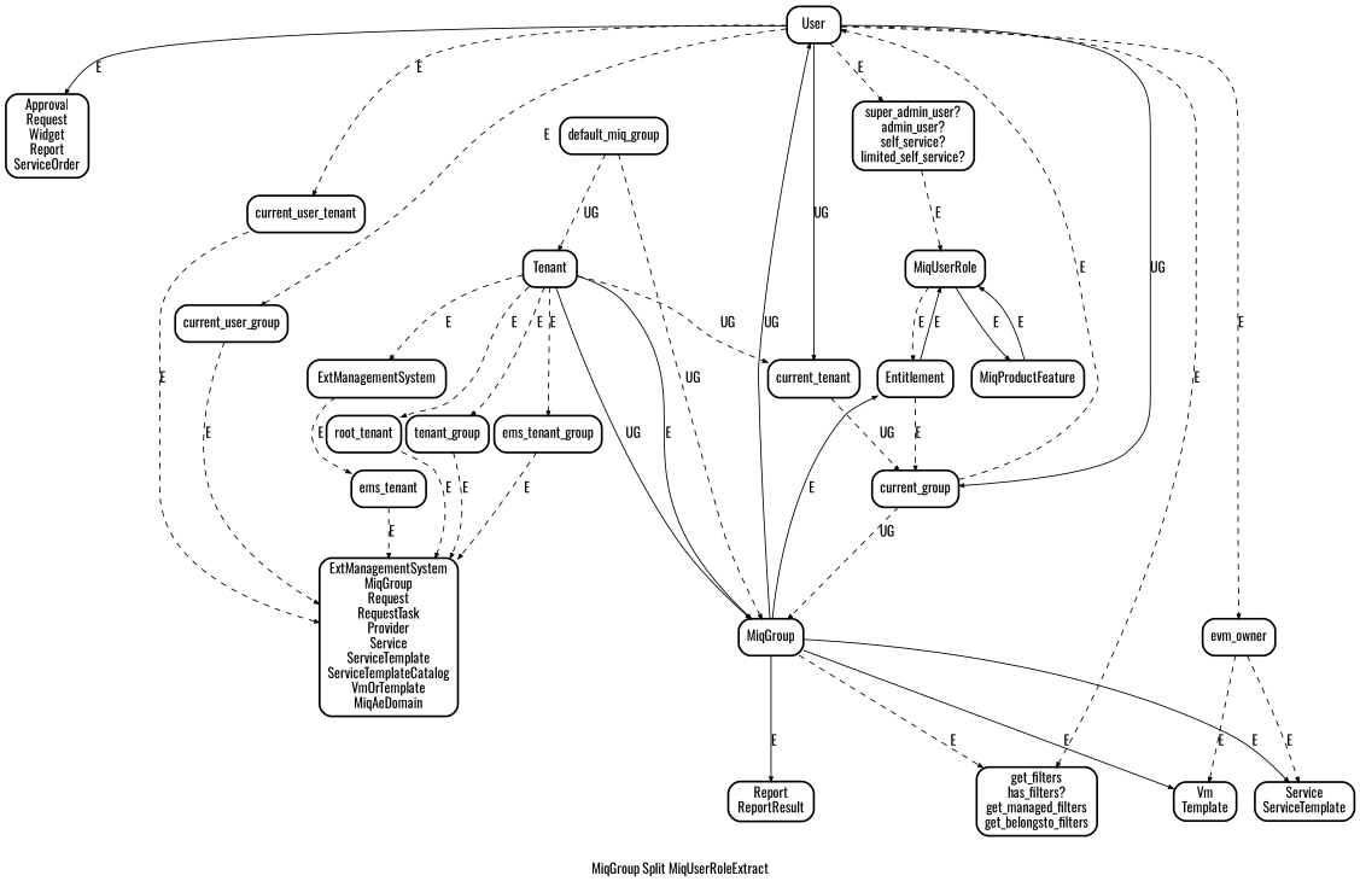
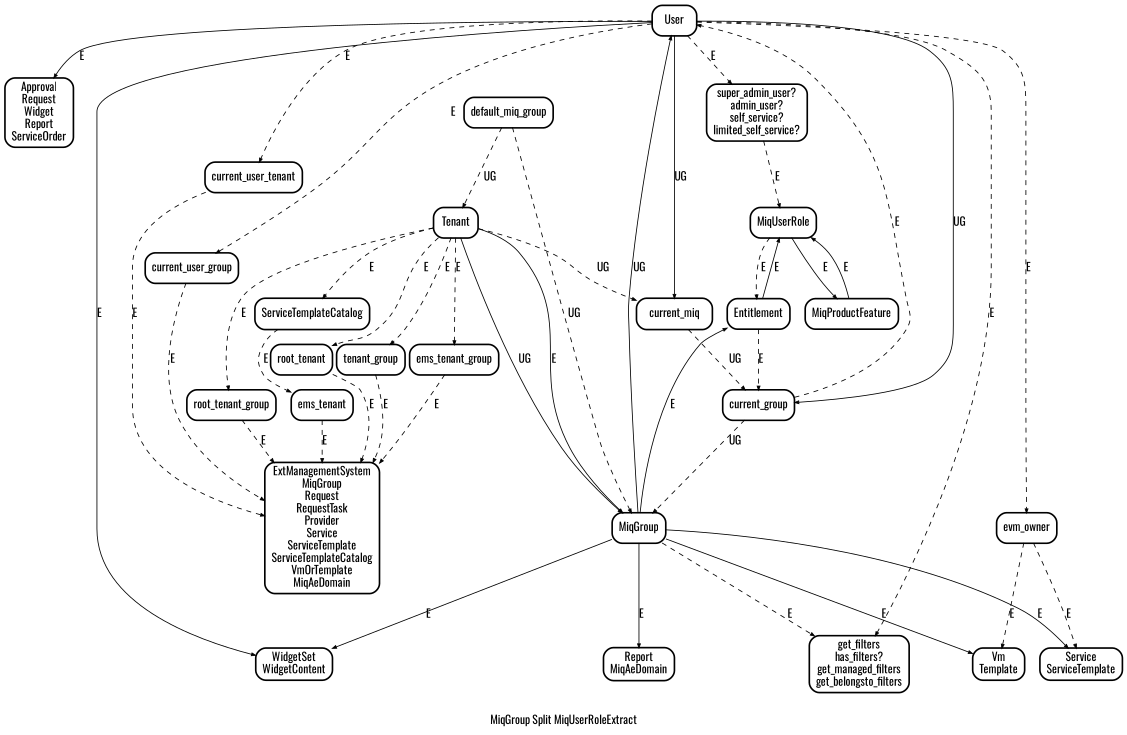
  digraph {
    fontname=Oswald
    label="MiqGroup Split MiqUserRoleExtract"
    style=rounded
    node [fillcolor="#ffffff" fontname=Oswald penwidth=2 shape=Mrecord style=filled]
    edge [arrowsize=0.5 fontname=Oswald style=dashed]
    n1 [label="Approval\nRequest\nWidget\nReport\nServiceOrder"]
-   n2 [label="Report\nReportResult"]
+   n2 [label="Report\nMiqAeDomain"]
+   n3 [label="WidgetSet\nWidgetContent"]
    n4 [label="Vm\nTemplate"]
    n5 [label="get_filters\nhas_filters?\nget_managed_filters\nget_belongsto_filters"]
    n6 [label="super_admin_user?\nadmin_user?\nself_service?\nlimited_self_service?"]
    MiqUserRole
    Entitlement
    MiqProductFeature
    n10 [label="Service\nServiceTemplate"]
    n11 [label="ExtManagementSystem\nMiqGroup\nRequest\nRequestTask\nProvider\nService\nServiceTemplate\nServiceTemplateCatalog\nVmOrTemplate\nMiqAeDomain"]
    Tenant
    MiqGroup
-   current_tenant
-   ExtManagementSystem
+   current_tenant [label=current_miq]
+   ExtManagementSystem [label=ServiceTemplateCatalog]
    root_tenant
    tenant_group
    ems_tenant_group
+   root_tenant_group
    User
    default_miq_group
    current_group
    ems_tenant
    evm_owner
    current_user_tenant
    current_user_group
    n6 -> MiqUserRole [label=E]
    MiqUserRole -> Entitlement [label=E]
    MiqUserRole -> MiqProductFeature [label=E style=""]
    Entitlement -> MiqUserRole [label=E style=""]
    Entitlement -> current_group [label=E]
    MiqProductFeature -> MiqUserRole [label=E style=""]
    Tenant -> MiqGroup [label=E style=""]
    Tenant -> MiqGroup [label=UG style=""]
    Tenant -> current_tenant [label=UG]
    Tenant -> ExtManagementSystem [label=E]
    Tenant -> root_tenant [label=E]
    Tenant -> tenant_group [label=E]
    Tenant -> ems_tenant_group [label=E]
+   Tenant -> root_tenant_group [label=E]
    MiqGroup -> n2 [label=E style=""]
+   MiqGroup -> n3 [label=E style=""]
    MiqGroup -> n4 [label=E style=""]
    MiqGroup -> n5 [label=E]
    MiqGroup -> Entitlement [label=E style=""]
    MiqGroup -> n10 [label=E style=""]
    MiqGroup -> User [label=UG style=""]
    current_tenant -> current_group [label=UG]
    ExtManagementSystem -> ems_tenant [label=E]
    root_tenant -> n11 [label=E]
    tenant_group -> n11 [label=E]
    ems_tenant_group -> n11 [label=E]
+   root_tenant_group -> n11 [label=E]
    User -> n1 [label=E style=""]
+   User -> n3 [label=E style=""]
    User -> n5 [label=E]
    User -> n6 [label=E]
    User -> current_tenant [label=UG style=""]
    User -> current_group [label=UG style=""]
    User -> evm_owner [label=E]
    User -> current_user_tenant [label=E]
    User -> current_user_group [label=E]
    default_miq_group -> Tenant [label=UG]
    default_miq_group -> MiqGroup [label=UG]
    current_group -> MiqGroup [label=UG]
    current_group -> User [label=E]
    ems_tenant -> n11 [label=E]
    evm_owner -> n4 [label=E]
    evm_owner -> n10 [label=E]
    current_user_tenant -> n11 [label=E]
    current_user_group -> n11 [label=E]
  }
